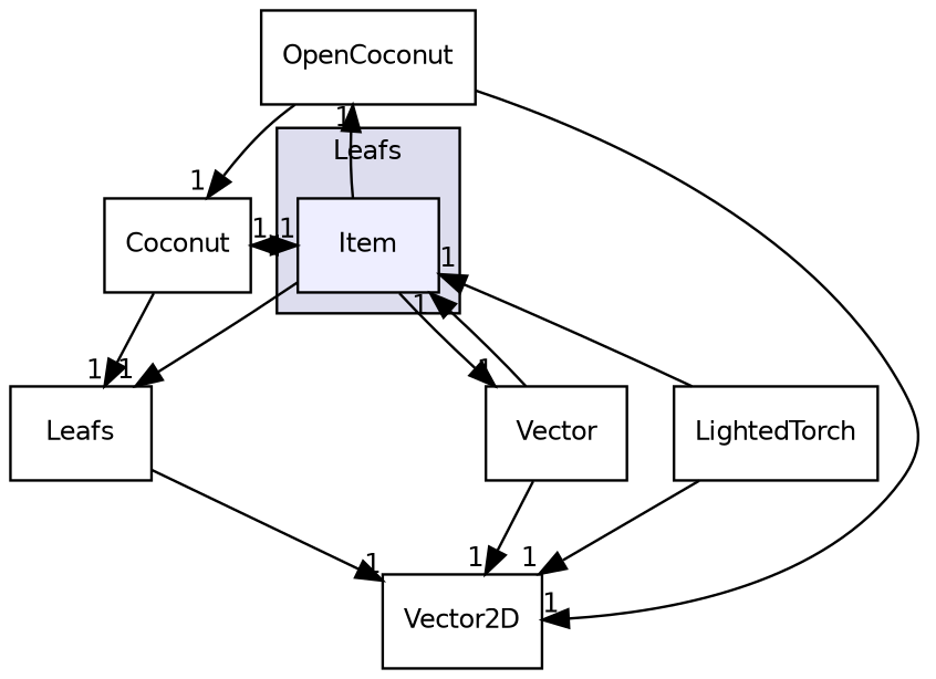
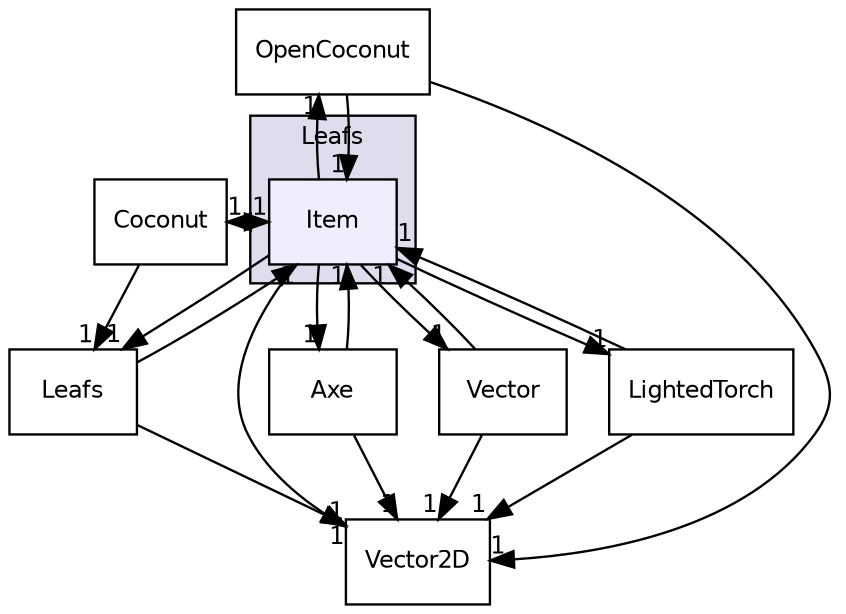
  digraph {
    compound=true
    node [fontname=Helvetica fontsize=10 shape=box]
    edge [headlabel=1 labeldistance=1.5 labelfontname=Helvetica labelfontsize=10]
    n1 [fillcolor="#eeeeff" label=Item pencolor=black style=filled]
    n2 [label=Coconut]
    n3 [label=Vector2D]
+   n4 [label=Axe]
    n5 [label=Leafs]
    n6 [label=Vector]
    n7 [label=OpenCoconut]
    n8 [label=LightedTorch]
    subgraph cluster_1 {
      bgcolor="#ddddee"
      fontname=Helvetica
      fontsize=10
      label=Leafs
      pencolor=black
      n1
    }
    n1 -> n2
+   n1 -> n3
+   n1 -> n4
    n1 -> n5
    n1 -> n6
    n1 -> n7
+   n1 -> n8
    n2 -> n1
    n2 -> n5
+   n4 -> n1
+   n4 -> n3
+   n5 -> n1
    n5 -> n3
    n6 -> n1
    n6 -> n3
-   n7 -> n2
+   n7 -> n1
    n7 -> n3
    n8 -> n1
    n8 -> n3
  }
